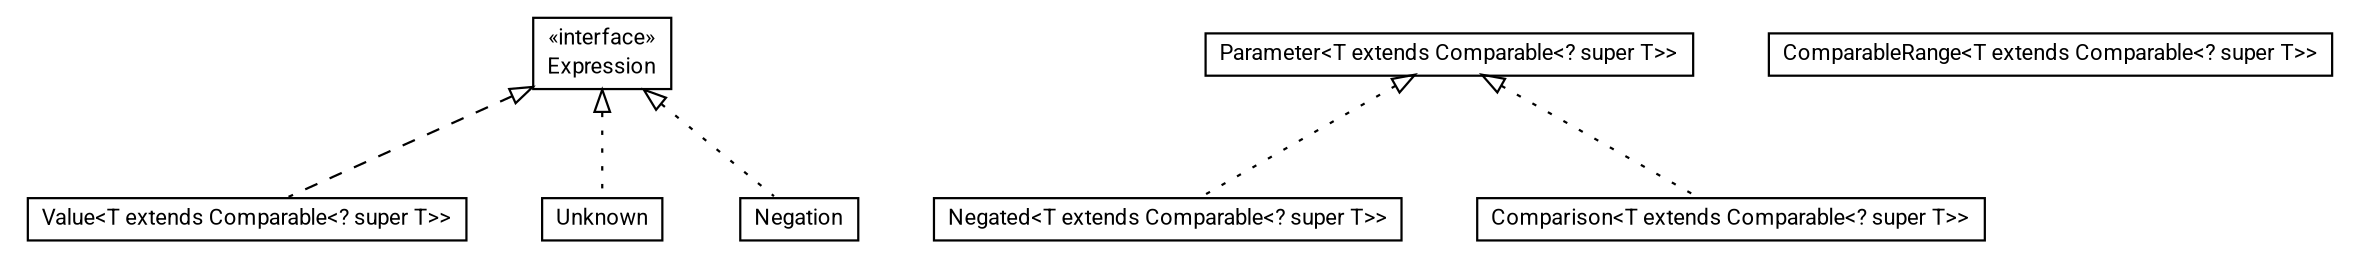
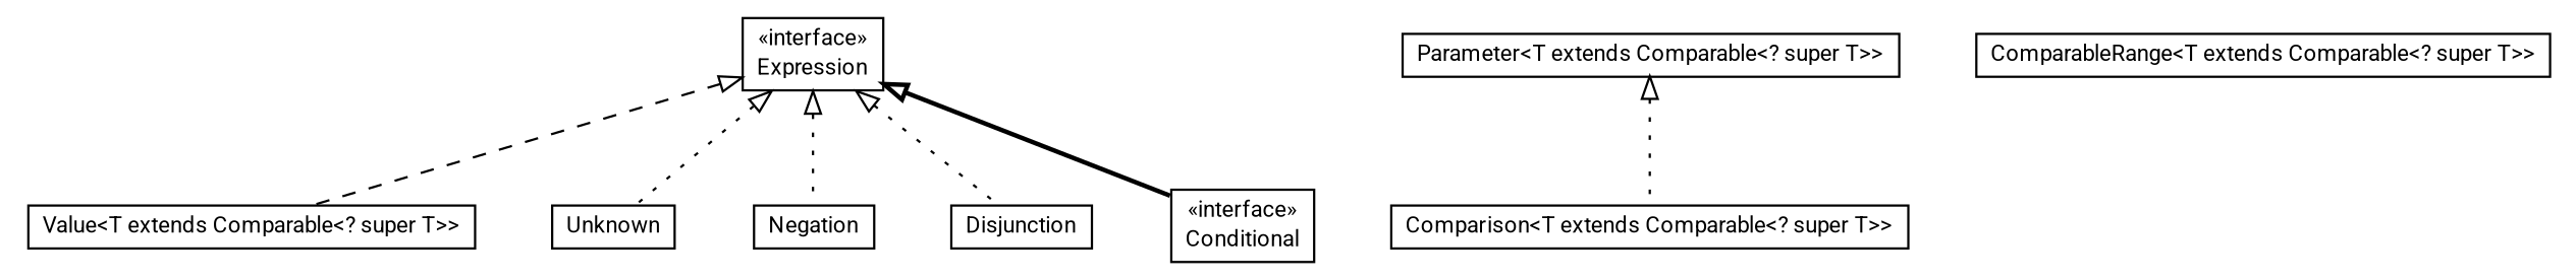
  digraph {
    fontname=Roboto
    nodesep=0.25
    ranksep=0.5
    node [fontcolor=black fontname=Roboto fontsize=10.0 shape=plaintext]
    edge [arrowtail=empty dir=back fontname=Roboto fontsize=10 headport=p labelfontname=arial labelfontsize=10 style=dotted tailport=p]
    n1 [label=<<table title="context.arch.intelligibility.expression.Value" border="0" cellborder="1" cellspacing="0" cellpadding="2" port="p" href="./Value.html"> 		<tr><td><table border="0" cellspacing="0" cellpadding="1"> <tr><td align="center" balign="center"> Value&lt;T extends Comparable&lt;? super T&gt;&gt; </td></tr> 		</table></td></tr> 		</table>>]
    n2 [label=<<table title="context.arch.intelligibility.expression.Unknown" border="0" cellborder="1" cellspacing="0" cellpadding="2" port="p" href="./Unknown.html"> 		<tr><td><table border="0" cellspacing="0" cellpadding="1"> <tr><td align="center" balign="center"> Unknown </td></tr> 		</table></td></tr> 		</table>>]
    n3 [label=<<table title="context.arch.intelligibility.expression.Parameter" border="0" cellborder="1" cellspacing="0" cellpadding="2" port="p" href="./Parameter.html"> 		<tr><td><table border="0" cellspacing="0" cellpadding="1"> <tr><td align="center" balign="center"> Parameter&lt;T extends Comparable&lt;? super T&gt;&gt; </td></tr> 		</table></td></tr> 		</table>>]
-   n4 [label=<<table title="context.arch.intelligibility.expression.Negated" border="0" cellborder="1" cellspacing="0" cellpadding="2" port="p" href="./Negated.html"> 		<tr><td><table border="0" cellspacing="0" cellpadding="1"> <tr><td align="center" balign="center"> Negated&lt;T extends Comparable&lt;? super T&gt;&gt; </td></tr> 		</table></td></tr> 		</table>>]
    n5 [label=<<table title="context.arch.intelligibility.expression.Comparison" border="0" cellborder="1" cellspacing="0" cellpadding="2" port="p" href="./Comparison.html"> 		<tr><td><table border="0" cellspacing="0" cellpadding="1"> <tr><td align="center" balign="center"> Comparison&lt;T extends Comparable&lt;? super T&gt;&gt; </td></tr> 		</table></td></tr> 		</table>>]
    n6 [label=<<table title="context.arch.intelligibility.expression.Negation" border="0" cellborder="1" cellspacing="0" cellpadding="2" port="p" href="./Negation.html"> 		<tr><td><table border="0" cellspacing="0" cellpadding="1"> <tr><td align="center" balign="center"> Negation </td></tr> 		</table></td></tr> 		</table>>]
    n7 [label=<<table title="context.arch.intelligibility.expression.Expression" border="0" cellborder="1" cellspacing="0" cellpadding="2" port="p" href="./Expression.html"> 		<tr><td><table border="0" cellspacing="0" cellpadding="1"> <tr><td align="center" balign="center"> &#171;interface&#187; </td></tr> <tr><td align="center" balign="center"> Expression </td></tr> 		</table></td></tr> 		</table>>]
+   n8 [label=<<table title="context.arch.intelligibility.expression.Disjunction" border="0" cellborder="1" cellspacing="0" cellpadding="2" port="p" href="./Disjunction.html"> 		<tr><td><table border="0" cellspacing="0" cellpadding="1"> <tr><td align="center" balign="center"> Disjunction </td></tr> 		</table></td></tr> 		</table>>]
+   n9 [label=<<table title="context.arch.intelligibility.expression.Conditional" border="0" cellborder="1" cellspacing="0" cellpadding="2" port="p" href="./Conditional.html"> 		<tr><td><table border="0" cellspacing="0" cellpadding="1"> <tr><td align="center" balign="center"> &#171;interface&#187; </td></tr> <tr><td align="center" balign="center"> Conditional </td></tr> 		</table></td></tr> 		</table>>]
    n10 [label=<<table title="context.arch.intelligibility.expression.ComparableRange" border="0" cellborder="1" cellspacing="0" cellpadding="2" port="p" href="./ComparableRange.html"> 		<tr><td><table border="0" cellspacing="0" cellpadding="1"> <tr><td align="center" balign="center"> ComparableRange&lt;T extends Comparable&lt;? super T&gt;&gt; </td></tr> 		</table></td></tr> 		</table>>]
-   n3 -> n4
    n3 -> n5
    n7 -> n1 [style=dashed]
    n7 -> n2
    n7 -> n6
+   n7 -> n8
+   n7 -> n9 [style=bold]
  }
